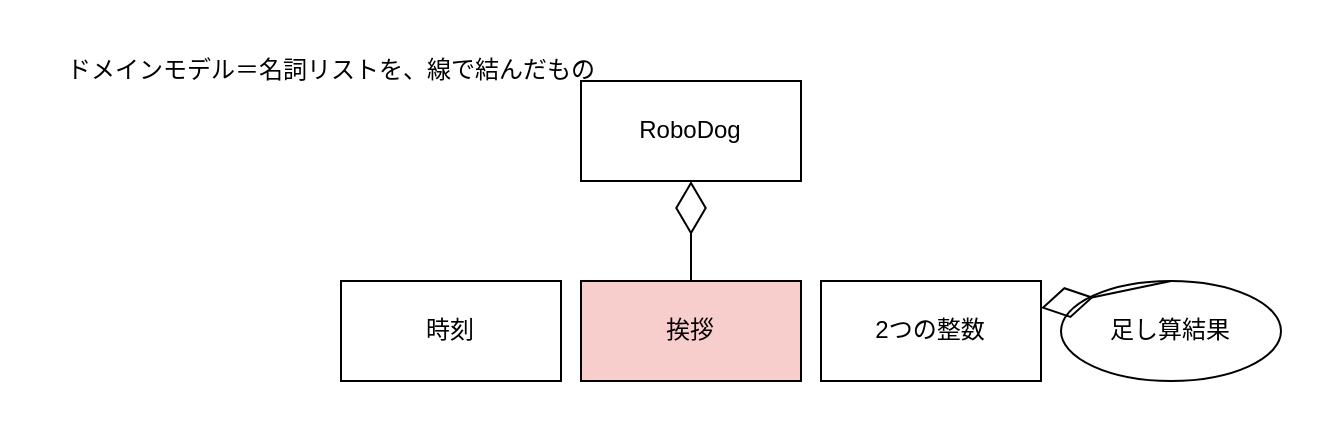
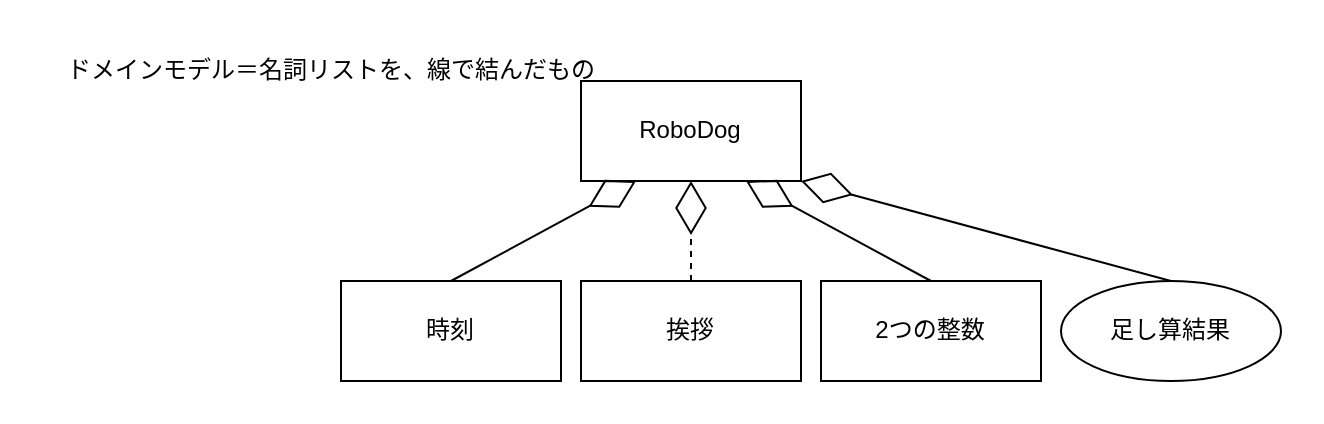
  <mxCell id="0" />
  <mxCell id="1" parent="0" />
  <mxCell id="2" value="RoboDog" style="html=1;whiteSpace=wrap;" vertex="1" parent="1"><mxGeometry x="290" y="40" width="110" height="50" as="geometry" /></mxCell>
  <mxCell id="3" value="2つの整数" style="html=1;whiteSpace=wrap;" vertex="1" parent="1"><mxGeometry x="410" y="140" width="110" height="50" as="geometry" /></mxCell>
- <mxCell id="5" value="挨拶" style="html=1;whiteSpace=wrap;fillColor=#f8cecc;" vertex="1" parent="1"><mxGeometry x="290" y="140" width="110" height="50" as="geometry" /></mxCell>
- <mxCell id="6" value="" style="endArrow=diamondThin;endFill=0;endSize=24;html=1;rounded=0;exitX=0.5;exitY=0;exitDx=0;exitDy=0;entryX=0.5;entryY=1;entryDx=0;entryDy=0;" edge="1" parent="1" source="5" target="2"><mxGeometry width="160" relative="1" as="geometry"><mxPoint x="310" y="330" as="sourcePoint" /><mxPoint x="338" y="160" as="targetPoint" /></mxGeometry></mxCell>
+ <mxCell id="4" value="" style="endArrow=diamondThin;endFill=0;endSize=24;html=1;rounded=0;exitX=0.5;exitY=0;exitDx=0;exitDy=0;entryX=0.75;entryY=1;entryDx=0;entryDy=0;" edge="1" parent="1" source="3" target="2"><mxGeometry width="160" relative="1" as="geometry"><mxPoint x="310" y="330" as="sourcePoint" /><mxPoint x="338" y="160" as="targetPoint" /></mxGeometry></mxCell>
+ <mxCell id="5" value="挨拶" style="html=1;whiteSpace=wrap;" vertex="1" parent="1"><mxGeometry x="290" y="140" width="110" height="50" as="geometry" /></mxCell>
+ <mxCell id="6" value="" style="endArrow=diamondThin;endFill=0;endSize=24;html=1;rounded=0;exitX=0.5;exitY=0;exitDx=0;exitDy=0;entryX=0.5;entryY=1;entryDx=0;entryDy=0;dashed=1;" edge="1" parent="1" source="5" target="2"><mxGeometry width="160" relative="1" as="geometry"><mxPoint x="310" y="330" as="sourcePoint" /><mxPoint x="338" y="160" as="targetPoint" /></mxGeometry></mxCell>
  <mxCell id="7" value="時刻" style="html=1;whiteSpace=wrap;" vertex="1" parent="1"><mxGeometry x="170" y="140" width="110" height="50" as="geometry" /></mxCell>
+ <mxCell id="8" value="" style="endArrow=diamondThin;endFill=0;endSize=24;html=1;rounded=0;exitX=0.5;exitY=0;exitDx=0;exitDy=0;entryX=0.25;entryY=1;entryDx=0;entryDy=0;" edge="1" parent="1" source="7" target="2"><mxGeometry width="160" relative="1" as="geometry"><mxPoint x="310" y="330" as="sourcePoint" /><mxPoint x="338" y="160" as="targetPoint" /></mxGeometry></mxCell>
  <mxCell id="9" value="足し算結果" style="ellipse;html=1;whiteSpace=wrap;" vertex="1" parent="1"><mxGeometry x="530" y="140" width="110" height="50" as="geometry" /></mxCell>
- <mxCell id="10" value="" style="endArrow=diamondThin;endFill=0;endSize=24;html=1;rounded=0;exitX=0.5;exitY=0;exitDx=0;exitDy=0;" edge="1" parent="1" source="9" target="3"><mxGeometry width="160" relative="1" as="geometry"><mxPoint x="650" y="330" as="sourcePoint" /><mxPoint x="678" y="160" as="targetPoint" /></mxGeometry></mxCell>
+ <mxCell id="10" value="" style="endArrow=diamondThin;endFill=0;endSize=24;html=1;rounded=0;exitX=0.5;exitY=0;exitDx=0;exitDy=0;entryX=1;entryY=1;entryDx=0;entryDy=0;" edge="1" parent="1" source="9" target="2"><mxGeometry width="160" relative="1" as="geometry"><mxPoint x="650" y="330" as="sourcePoint" /><mxPoint x="678" y="160" as="targetPoint" /></mxGeometry></mxCell>
  <mxCell id="11" value="ドメインモデル＝名詞リストを、線で結んだもの" style="text;html=1;align=center;verticalAlign=middle;resizable=0;points=[];autosize=1;strokeColor=none;fillColor=none;" vertex="1" parent="1"><mxGeometry width="290" height="30" as="geometry" x="20" y="20" /></mxCell>
